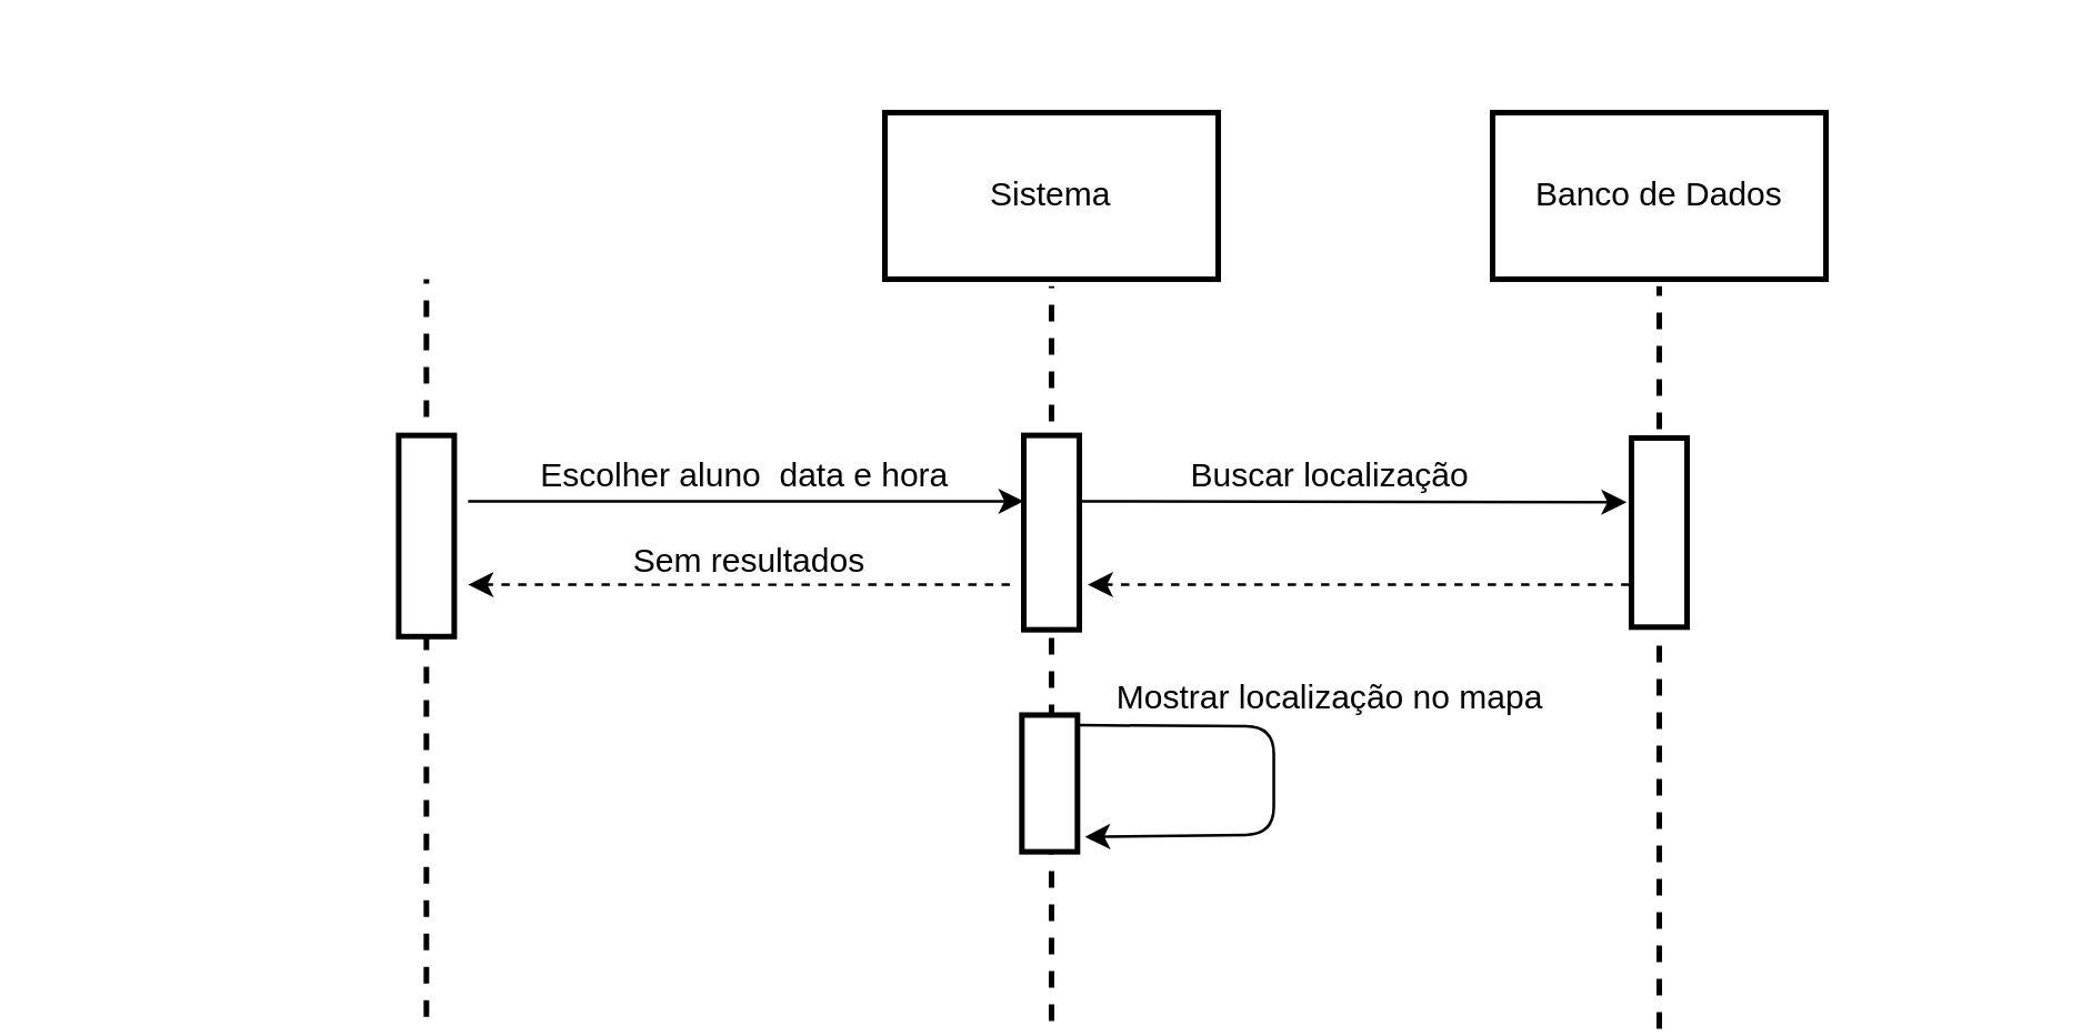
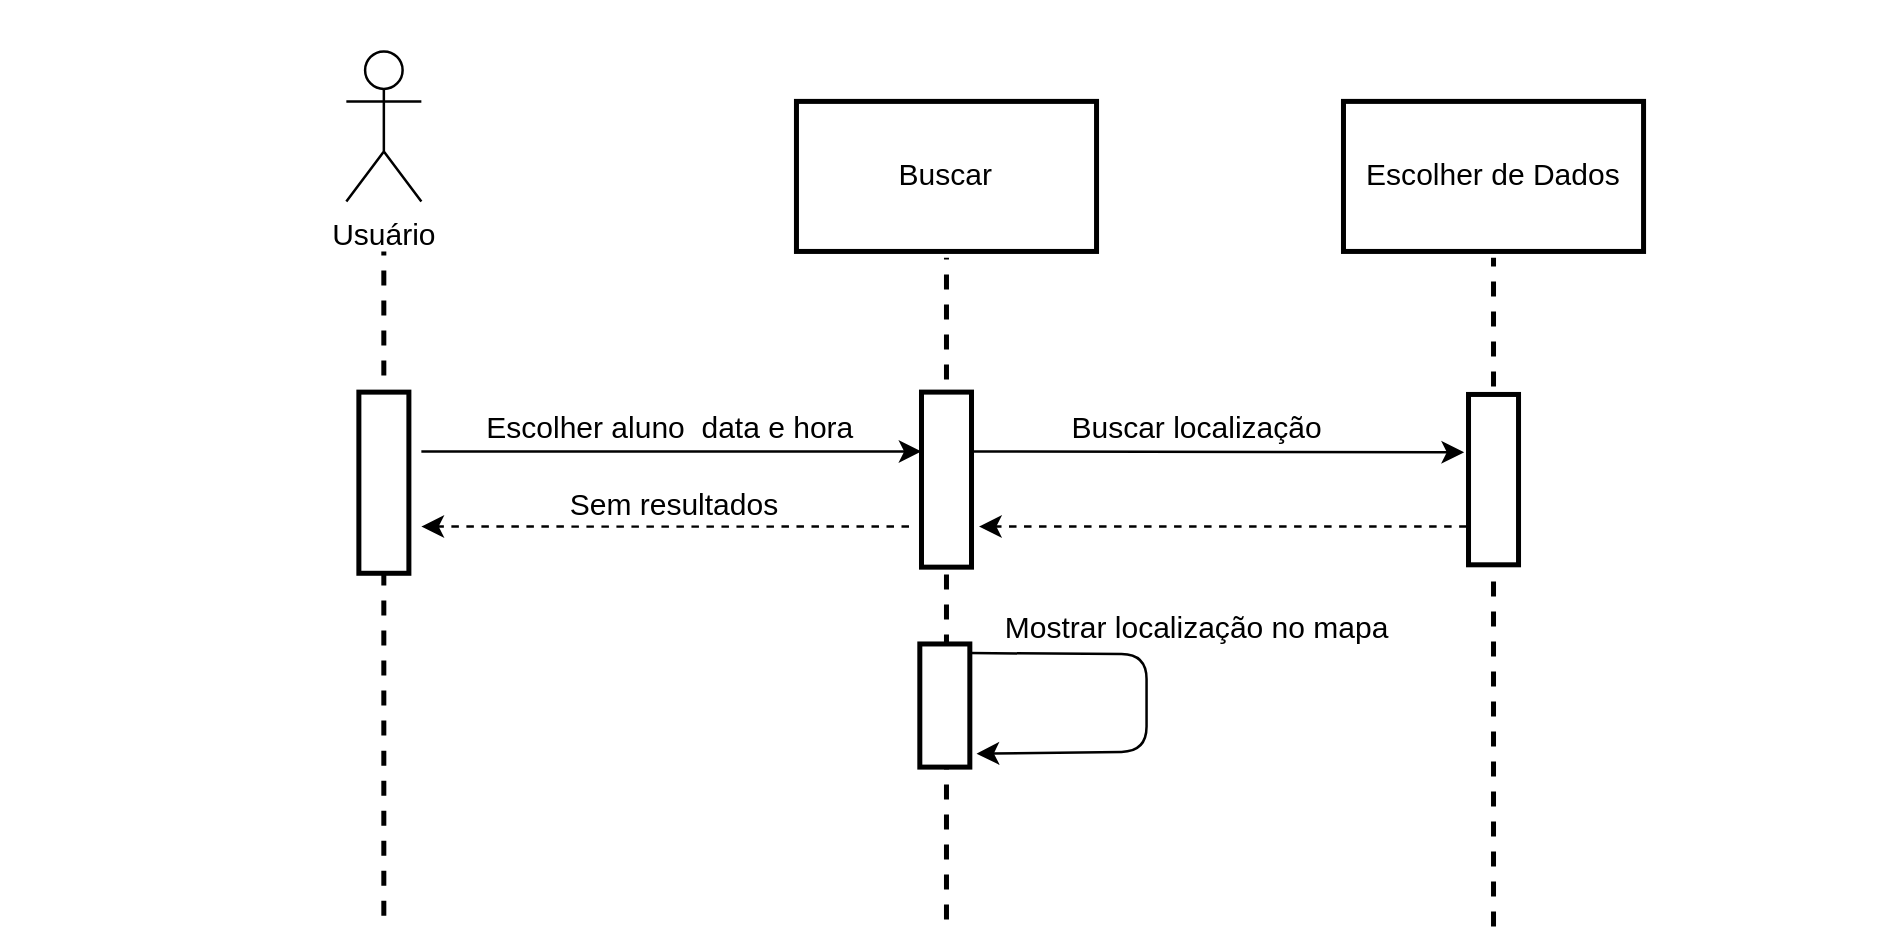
  <mxCell id="0" />
  <mxCell id="1" parent="0" />
+ <mxCell id="2" value="Usuário" style="shape=umlActor;verticalLabelPosition=bottom;labelBackgroundColor=#ffffff;verticalAlign=top;html=1;outlineConnect=0;" parent="1" vertex="1"><mxGeometry x="138" y="20" width="30" height="60" as="geometry" /></mxCell>
  <mxCell id="3" value="" style="line;strokeWidth=2;html=1;perimeter=backbonePerimeter;points=[];outlineConnect=0;dashed=1;rotation=-90;" parent="1" vertex="1"><mxGeometry x="245.65" y="229.84" width="264.68" height="10" as="geometry" /></mxCell>
  <mxCell id="4" value="" style="rounded=0;whiteSpace=wrap;html=1;strokeWidth=2;rotation=-90;" parent="1" vertex="1"><mxGeometry x="343" y="181.25" width="70" height="20" as="geometry" /></mxCell>
- <mxCell id="5" value="Sistema" style="rounded=0;whiteSpace=wrap;html=1;strokeWidth=2;" parent="1" vertex="1"><mxGeometry x="318" y="40" width="120" height="60" as="geometry" /></mxCell>
+ <mxCell id="5" value="Buscar" style="rounded=0;whiteSpace=wrap;html=1;strokeWidth=2;" parent="1" vertex="1"><mxGeometry x="318" y="40" width="120" height="60" as="geometry" /></mxCell>
  <mxCell id="6" value="" style="line;strokeWidth=2;html=1;perimeter=backbonePerimeter;points=[];outlineConnect=0;dashed=1;rotation=-90;" parent="1" vertex="1"><mxGeometry x="20.18" y="227.81" width="265.62" height="10" as="geometry" /></mxCell>
  <mxCell id="7" value="" style="rounded=0;whiteSpace=wrap;html=1;strokeWidth=2;rotation=-90;" parent="1" vertex="1"><mxGeometry x="116.79" y="182.48" width="72.44" height="20" as="geometry" /></mxCell>
  <mxCell id="8" value="" style="endArrow=classic;html=1;" parent="1" edge="1"><mxGeometry width="50" height="50" relative="1" as="geometry"><mxPoint x="168" y="180" as="sourcePoint" /><mxPoint x="368" y="180" as="targetPoint" /></mxGeometry></mxCell>
  <mxCell id="9" value="Escolher aluno&amp;nbsp; data e hora&amp;nbsp;" style="text;html=1;align=center;verticalAlign=middle;resizable=0;points=[];labelBackgroundColor=#ffffff;" parent="8" vertex="1" connectable="0"><mxGeometry x="0.4" y="-2" relative="1" as="geometry"><mxPoint x="-40" y="-12" as="offset" /></mxGeometry></mxCell>
  <mxCell id="10" value="" style="line;strokeWidth=2;html=1;perimeter=backbonePerimeter;points=[];outlineConnect=0;dashed=1;rotation=-90;" parent="1" vertex="1"><mxGeometry x="463" y="231.25" width="267.5" height="10" as="geometry" /></mxCell>
  <mxCell id="11" value="" style="rounded=0;whiteSpace=wrap;html=1;strokeWidth=2;rotation=-90;" parent="1" vertex="1"><mxGeometry x="562.69" y="181.25" width="68.12" height="20" as="geometry" /></mxCell>
- <mxCell id="12" value="Banco de Dados" style="rounded=0;whiteSpace=wrap;html=1;strokeWidth=2;" parent="1" vertex="1"><mxGeometry x="536.75" y="40" width="120" height="60" as="geometry" /></mxCell>
+ <mxCell id="12" value="Escolher de Dados" style="rounded=0;whiteSpace=wrap;html=1;strokeWidth=2;" parent="1" vertex="1"><mxGeometry x="536.75" y="40" width="120" height="60" as="geometry" /></mxCell>
  <mxCell id="13" value="" style="endArrow=classic;html=1;entryX=0.914;entryY=-0.15;entryDx=0;entryDy=0;entryPerimeter=0;" parent="1" edge="1"><mxGeometry width="50" height="50" relative="1" as="geometry"><mxPoint x="388" y="180" as="sourcePoint" /><mxPoint x="585" y="180.33" as="targetPoint" /></mxGeometry></mxCell>
  <mxCell id="14" value="Buscar localização" style="text;html=1;align=center;verticalAlign=middle;resizable=0;points=[];labelBackgroundColor=#ffffff;" vertex="1" connectable="0" parent="13"><mxGeometry x="0.411" y="-1" relative="1" as="geometry"><mxPoint x="-49" y="-11.23" as="offset" /></mxGeometry></mxCell>
  <mxCell id="15" value="" style="endArrow=classic;html=1;dashed=1;" parent="1" edge="1"><mxGeometry width="50" height="50" relative="1" as="geometry"><mxPoint x="586" y="210" as="sourcePoint" /><mxPoint x="391" y="210" as="targetPoint" /></mxGeometry></mxCell>
  <mxCell id="16" value="" style="endArrow=classic;html=1;entryX=0.109;entryY=1.134;entryDx=0;entryDy=0;entryPerimeter=0;" parent="1" edge="1" target="20"><mxGeometry width="50" height="50" relative="1" as="geometry"><mxPoint x="387.32" y="260.63" as="sourcePoint" /><mxPoint x="458" y="310" as="targetPoint" /><Array as="points"><mxPoint x="458" y="261" /><mxPoint x="458" y="300" /></Array></mxGeometry></mxCell>
  <mxCell id="17" value="Mostrar localização no mapa" style="text;html=1;align=center;verticalAlign=middle;resizable=0;points=[];labelBackgroundColor=#ffffff;" parent="16" vertex="1" connectable="0"><mxGeometry x="0.4" y="-2" relative="1" as="geometry"><mxPoint x="34.34" y="-48" as="offset" /></mxGeometry></mxCell>
  <mxCell id="18" value="" style="endArrow=classic;html=1;dashed=1;" parent="1" edge="1"><mxGeometry width="50" height="50" relative="1" as="geometry"><mxPoint x="363" y="210" as="sourcePoint" /><mxPoint x="168" y="210" as="targetPoint" /></mxGeometry></mxCell>
  <mxCell id="19" value="Sem resultados" style="text;html=1;align=center;verticalAlign=middle;resizable=0;points=[];labelBackgroundColor=#ffffff;" vertex="1" connectable="0" parent="18"><mxGeometry x="0.395" y="-2" relative="1" as="geometry"><mxPoint x="41" y="-6.75" as="offset" /></mxGeometry></mxCell>
  <mxCell id="20" value="" style="rounded=0;whiteSpace=wrap;html=1;strokeWidth=2;rotation=-90;" parent="1" vertex="1"><mxGeometry x="352.71" y="271.59" width="49.24" height="20" as="geometry" /></mxCell>
